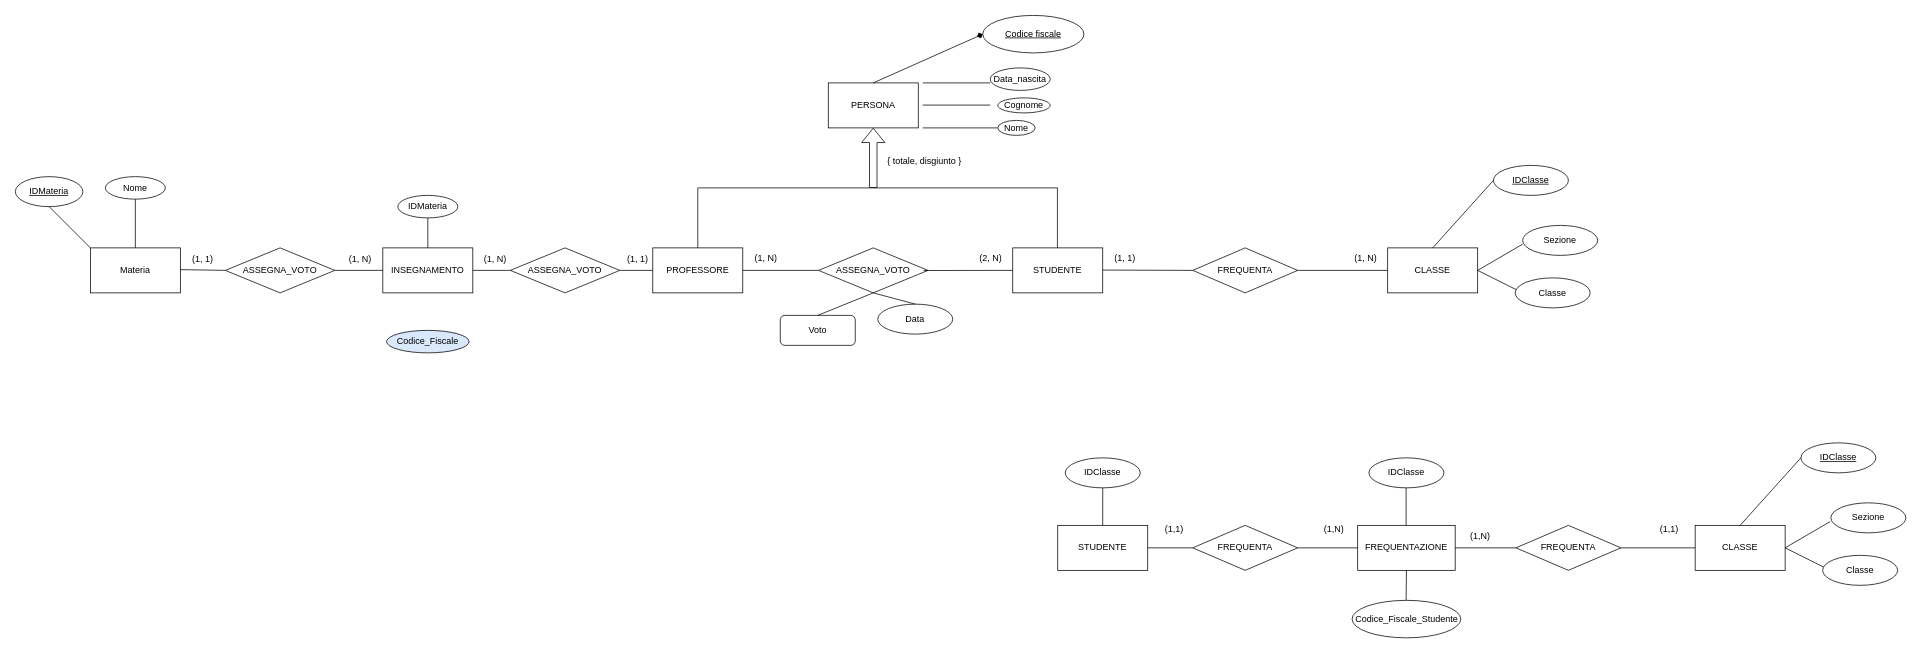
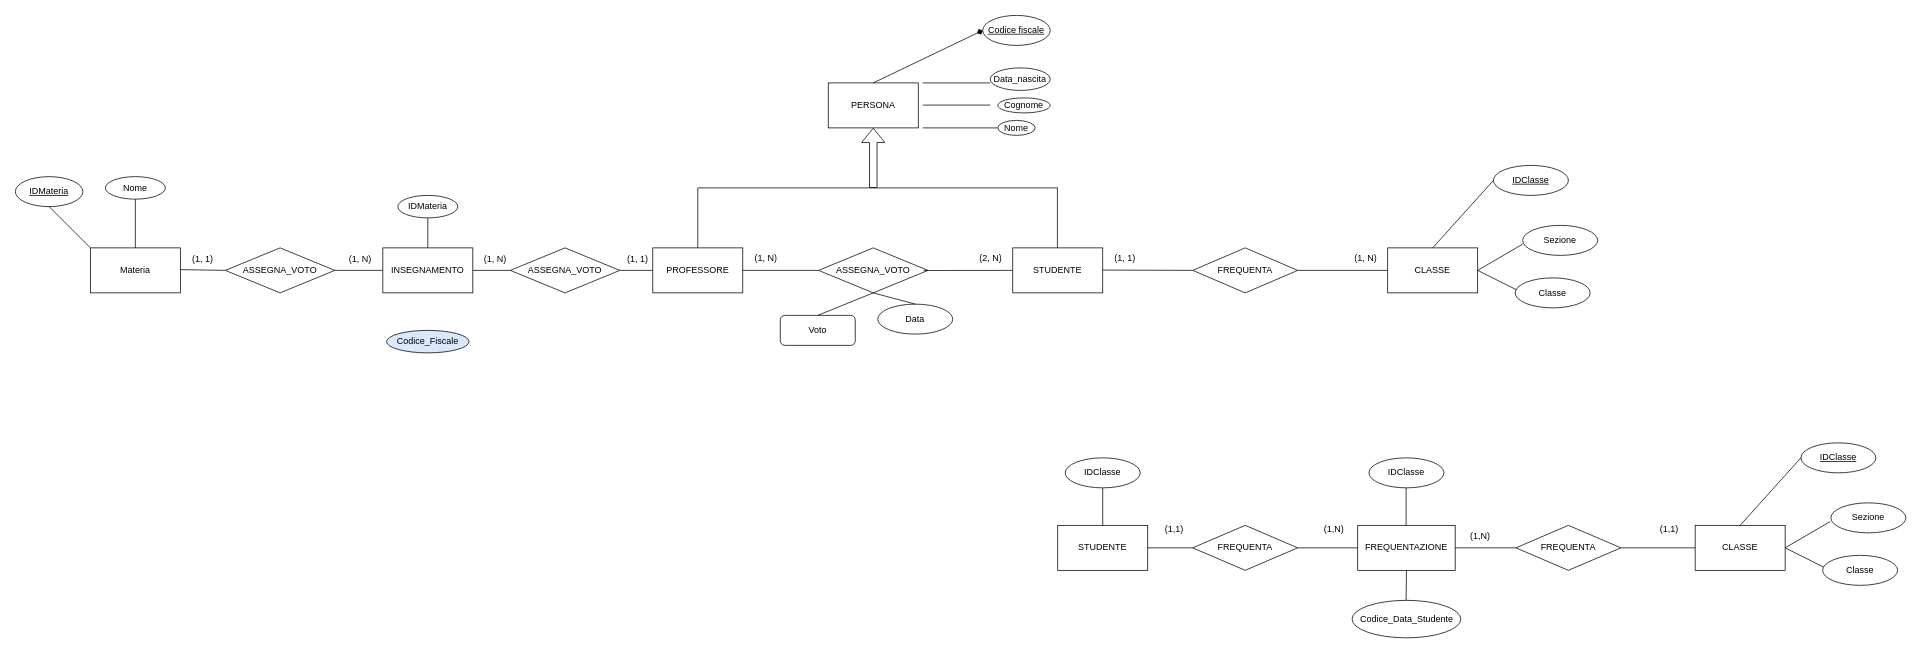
  <mxCell id="0" />
  <mxCell id="1" parent="0" />
  <mxCell id="2" value="PROFESSORE" style="rounded=0;whiteSpace=wrap;html=1;" parent="1" vertex="1"><mxGeometry x="870" y="330" width="120" height="60" as="geometry" /></mxCell>
  <mxCell id="3" value="CLASSE" style="rounded=0;whiteSpace=wrap;html=1;" parent="1" vertex="1"><mxGeometry x="1850" y="330" width="120" height="60" as="geometry" /></mxCell>
  <mxCell id="4" value="STUDENTE" style="rounded=0;whiteSpace=wrap;html=1;" parent="1" vertex="1"><mxGeometry x="1350" y="330" width="120" height="60" as="geometry" /></mxCell>
  <mxCell id="5" value="PERSONA" style="rounded=0;whiteSpace=wrap;html=1;" parent="1" vertex="1"><mxGeometry x="1104" y="110" width="120" height="60" as="geometry" /></mxCell>
  <mxCell id="6" value="" style="endArrow=none;html=1;rounded=0;exitX=0.5;exitY=0;exitDx=0;exitDy=0;" parent="1" source="2" edge="1"><mxGeometry width="50" height="50" relative="1" as="geometry"><mxPoint x="1240" y="380" as="sourcePoint" /><mxPoint x="930" as="targetPoint" y="250" /></mxGeometry></mxCell>
  <mxCell id="7" value="" style="endArrow=none;html=1;rounded=0;exitX=0.5;exitY=0;exitDx=0;exitDy=0;" parent="1" edge="1"><mxGeometry width="50" height="50" relative="1" as="geometry"><mxPoint x="1409.58" y="330" as="sourcePoint" /><mxPoint x="1409.58" as="targetPoint" y="250" /></mxGeometry></mxCell>
  <mxCell id="8" value="" style="endArrow=none;html=1;rounded=0;" parent="1" edge="1"><mxGeometry width="50" height="50" relative="1" as="geometry"><mxPoint x="930" as="sourcePoint" y="250" /><mxPoint x="1410" as="targetPoint" y="250" /></mxGeometry></mxCell>
  <mxCell id="9" value="" style="shape=flexArrow;endArrow=classic;html=1;rounded=0;entryX=0.5;entryY=1;entryDx=0;entryDy=0;" parent="1" target="5" edge="1"><mxGeometry width="50" height="50" relative="1" as="geometry"><mxPoint x="1164" as="sourcePoint" y="250" /><mxPoint x="1290" y="330" as="targetPoint" /></mxGeometry></mxCell>
  <mxCell id="10" value="" style="endArrow=none;html=1;rounded=0;" parent="1" edge="1"><mxGeometry width="50" height="50" relative="1" as="geometry"><mxPoint x="1230" y="110" as="sourcePoint" /><mxPoint x="1320" y="110" as="targetPoint" /></mxGeometry></mxCell>
  <mxCell id="11" value="" style="endArrow=none;html=1;rounded=0;" parent="1" edge="1"><mxGeometry width="50" height="50" relative="1" as="geometry"><mxPoint x="1230" y="139.58" as="sourcePoint" /><mxPoint x="1320" y="139.58" as="targetPoint" /></mxGeometry></mxCell>
  <mxCell id="12" value="" style="endArrow=none;html=1;rounded=0;" parent="1" target="13" edge="1"><mxGeometry width="50" height="50" relative="1" as="geometry"><mxPoint x="1230" y="170" as="sourcePoint" /><mxPoint x="1320" y="170" as="targetPoint" /></mxGeometry></mxCell>
  <mxCell id="13" value="Nome" style="ellipse;whiteSpace=wrap;html=1;" parent="1" vertex="1"><mxGeometry x="1330" y="160" width="50" height="20" as="geometry" /></mxCell>
  <mxCell id="14" value="Cognome" style="ellipse;whiteSpace=wrap;html=1;" parent="1" vertex="1"><mxGeometry x="1330" y="130" width="70" height="20" as="geometry" /></mxCell>
  <mxCell id="15" value="Data_nascita" style="ellipse;whiteSpace=wrap;html=1;" parent="1" vertex="1"><mxGeometry x="1320" y="90" width="80" height="30" as="geometry" /></mxCell>
  <mxCell id="16" value="" style="endArrow=none;html=1;rounded=0;entryX=0;entryY=0.5;entryDx=0;entryDy=0;exitX=1;exitY=0.5;exitDx=0;exitDy=0;" parent="1" target="2" edge="1" source="74"><mxGeometry width="50" height="50" relative="1" as="geometry"><mxPoint x="750" y="360" as="sourcePoint" /><mxPoint x="1060" y="370" as="targetPoint" /></mxGeometry></mxCell>
  <mxCell id="17" value="ASSEGNA_VOTO" style="shape=rhombus;perimeter=rhombusPerimeter;whiteSpace=wrap;html=1;align=center;" parent="1" vertex="1"><mxGeometry x="1091" y="330" width="146" height="60" as="geometry" /></mxCell>
  <mxCell id="18" value="" style="endArrow=none;html=1;rounded=0;exitX=1;exitY=0.5;exitDx=0;exitDy=0;entryX=0;entryY=0.5;entryDx=0;entryDy=0;" parent="1" source="2" target="17" edge="1"><mxGeometry relative="1" as="geometry"><mxPoint x="1060" y="420" as="sourcePoint" /><mxPoint x="1220" y="420" as="targetPoint" /></mxGeometry></mxCell>
  <mxCell id="19" value="" style="endArrow=none;html=1;rounded=0;exitX=0.961;exitY=0.503;exitDx=0;exitDy=0;entryX=0;entryY=0.5;entryDx=0;entryDy=0;exitPerimeter=0;" parent="1" source="17" target="4" edge="1"><mxGeometry relative="1" as="geometry"><mxPoint x="1120" y="380" as="sourcePoint" /><mxPoint x="1234" y="380" as="targetPoint" /></mxGeometry></mxCell>
  <mxCell id="20" value="Voto" style="whiteSpace=wrap;html=1;align=center;rounded=1;" parent="1" vertex="1"><mxGeometry x="1040" y="420" width="100" height="40" as="geometry" /></mxCell>
  <mxCell id="21" value="Data" style="ellipse;whiteSpace=wrap;html=1;align=center;" parent="1" vertex="1"><mxGeometry x="1170" y="405" width="100" height="40" as="geometry" /></mxCell>
  <mxCell id="22" value="" style="endArrow=none;html=1;rounded=0;exitX=0.5;exitY=0;exitDx=0;exitDy=0;entryX=0.5;entryY=1;entryDx=0;entryDy=0;" parent="1" source="20" target="17" edge="1"><mxGeometry relative="1" as="geometry"><mxPoint x="1120" y="400" as="sourcePoint" /><mxPoint x="1280" y="400" as="targetPoint" /></mxGeometry></mxCell>
  <mxCell id="23" value="" style="endArrow=none;html=1;rounded=0;exitX=0.5;exitY=0;exitDx=0;exitDy=0;entryX=0.5;entryY=1;entryDx=0;entryDy=0;" parent="1" source="21" target="17" edge="1"><mxGeometry relative="1" as="geometry"><mxPoint x="1170" y="440" as="sourcePoint" /><mxPoint x="1244" y="410" as="targetPoint" /></mxGeometry></mxCell>
  <mxCell id="24" value="FREQUENTA" style="shape=rhombus;perimeter=rhombusPerimeter;whiteSpace=wrap;html=1;align=center;" parent="1" vertex="1"><mxGeometry x="1590" y="330" width="140" height="60" as="geometry" /></mxCell>
  <mxCell id="25" value="" style="endArrow=none;html=1;rounded=0;" parent="1" edge="1"><mxGeometry relative="1" as="geometry"><mxPoint x="1470" y="359.58" as="sourcePoint" /><mxPoint x="1590" y="360" as="targetPoint" /></mxGeometry></mxCell>
  <mxCell id="26" value="" style="endArrow=none;html=1;rounded=0;exitX=1;exitY=0.5;exitDx=0;exitDy=0;entryX=0;entryY=0.5;entryDx=0;entryDy=0;" parent="1" source="24" target="3" edge="1"><mxGeometry relative="1" as="geometry"><mxPoint x="1590" y="410" as="sourcePoint" /><mxPoint x="1664" y="380" as="targetPoint" /></mxGeometry></mxCell>
  <mxCell id="27" value="" style="endArrow=none;html=1;rounded=0;exitX=1;exitY=0.5;exitDx=0;exitDy=0;entryX=0;entryY=0.5;entryDx=0;entryDy=0;" parent="1" source="3" edge="1"><mxGeometry relative="1" as="geometry"><mxPoint x="1900" y="370" as="sourcePoint" /><mxPoint x="2030" y="325" as="targetPoint" /></mxGeometry></mxCell>
  <mxCell id="28" value="" style="endArrow=none;html=1;rounded=0;exitX=1;exitY=0.5;exitDx=0;exitDy=0;entryX=0;entryY=0.5;entryDx=0;entryDy=0;" parent="1" source="3" edge="1"><mxGeometry relative="1" as="geometry"><mxPoint x="1970" y="410" as="sourcePoint" /><mxPoint x="2030" y="390" as="targetPoint" /></mxGeometry></mxCell>
- <mxCell id="29" value="Codice fiscale" style="ellipse;whiteSpace=wrap;html=1;align=center;fontStyle=4;" parent="1" vertex="1"><mxGeometry x="1310" y="20" width="135" height="50" as="geometry" /></mxCell>
+ <mxCell id="29" value="Codice fiscale" style="ellipse;whiteSpace=wrap;html=1;align=center;fontStyle=4;" parent="1" vertex="1"><mxGeometry x="1310" y="20" width="90" height="40" as="geometry" /></mxCell>
  <mxCell id="30" value="" style="endArrow=diamond;html=1;rounded=0;exitX=0.5;exitY=0;exitDx=0;exitDy=0;entryX=0;entryY=0.5;entryDx=0;entryDy=0;" parent="1" source="5" target="29" edge="1"><mxGeometry relative="1" as="geometry"><mxPoint x="1230" y="230" as="sourcePoint" /><mxPoint x="1390" y="230" as="targetPoint" /></mxGeometry></mxCell>
  <mxCell id="31" value="(1, N)" style="text;strokeColor=none;fillColor=none;spacingLeft=4;spacingRight=4;overflow=hidden;rotatable=0;points=[[0,0.5],[1,0.5]];portConstraint=eastwest;fontSize=12;whiteSpace=wrap;html=1;" parent="1" vertex="1"><mxGeometry x="1000" y="330" width="40" height="30" as="geometry" /></mxCell>
  <mxCell id="32" value="(2, N)" style="text;strokeColor=none;fillColor=none;spacingLeft=4;spacingRight=4;overflow=hidden;rotatable=0;points=[[0,0.5],[1,0.5]];portConstraint=eastwest;fontSize=12;whiteSpace=wrap;html=1;" parent="1" vertex="1"><mxGeometry x="1300" y="330" width="40" height="30" as="geometry" /></mxCell>
  <mxCell id="33" value="(1, 1)" style="text;strokeColor=none;fillColor=none;spacingLeft=4;spacingRight=4;overflow=hidden;rotatable=0;points=[[0,0.5],[1,0.5]];portConstraint=eastwest;fontSize=12;whiteSpace=wrap;html=1;" parent="1" vertex="1"><mxGeometry x="1480" y="330" width="40" height="30" as="geometry" /></mxCell>
  <mxCell id="34" value="(1, N)" style="text;strokeColor=none;fillColor=none;spacingLeft=4;spacingRight=4;overflow=hidden;rotatable=0;points=[[0,0.5],[1,0.5]];portConstraint=eastwest;fontSize=12;whiteSpace=wrap;html=1;" parent="1" vertex="1"><mxGeometry x="1800" y="330" width="40" height="30" as="geometry" /></mxCell>
- <mxCell id="35" value="{ totale, disgiunto }" style="text;strokeColor=none;fillColor=none;spacingLeft=4;spacingRight=4;overflow=hidden;rotatable=0;points=[[0,0.5],[1,0.5]];portConstraint=eastwest;fontSize=12;whiteSpace=wrap;html=1;" parent="1" vertex="1"><mxGeometry x="1177" y="200" width="123" height="30" as="geometry" /></mxCell>
  <mxCell id="36" value="Sezione" style="ellipse;whiteSpace=wrap;html=1;align=center;" parent="1" vertex="1"><mxGeometry x="2030" y="300" width="100" height="40" as="geometry" /></mxCell>
  <mxCell id="37" value="Classe" style="ellipse;whiteSpace=wrap;html=1;align=center;" parent="1" vertex="1"><mxGeometry x="2020" y="370" width="100" height="40" as="geometry" /></mxCell>
  <mxCell id="38" value="IDClasse" style="ellipse;whiteSpace=wrap;html=1;align=center;fontStyle=4;" parent="1" vertex="1"><mxGeometry x="1991" y="220" width="100" height="40" as="geometry" /></mxCell>
  <mxCell id="39" value="" style="endArrow=none;html=1;rounded=0;exitX=0.5;exitY=0;exitDx=0;exitDy=0;entryX=0;entryY=0.5;entryDx=0;entryDy=0;" parent="1" source="3" target="38" edge="1"><mxGeometry relative="1" as="geometry"><mxPoint x="1830" y="310" as="sourcePoint" /><mxPoint x="1990" y="310" as="targetPoint" /></mxGeometry></mxCell>
  <mxCell id="40" value="CLASSE" style="rounded=0;whiteSpace=wrap;html=1;" vertex="1" parent="1"><mxGeometry x="2260" y="700" width="120" height="60" as="geometry" /></mxCell>
  <mxCell id="41" value="STUDENTE" style="rounded=0;whiteSpace=wrap;html=1;" vertex="1" parent="1"><mxGeometry x="1410" y="700" width="120" height="60" as="geometry" /></mxCell>
  <mxCell id="42" value="" style="endArrow=none;html=1;rounded=0;exitX=1;exitY=0.5;exitDx=0;exitDy=0;entryX=0;entryY=0.5;entryDx=0;entryDy=0;" edge="1" parent="1" source="40"><mxGeometry relative="1" as="geometry"><mxPoint x="2310" y="740" as="sourcePoint" /><mxPoint x="2440" y="695" as="targetPoint" /></mxGeometry></mxCell>
  <mxCell id="43" value="" style="endArrow=none;html=1;rounded=0;exitX=1;exitY=0.5;exitDx=0;exitDy=0;entryX=0;entryY=0.5;entryDx=0;entryDy=0;" edge="1" parent="1" source="40"><mxGeometry relative="1" as="geometry"><mxPoint x="2380" y="780" as="sourcePoint" /><mxPoint x="2440" y="760" as="targetPoint" /></mxGeometry></mxCell>
  <mxCell id="44" value="Classe" style="ellipse;whiteSpace=wrap;html=1;align=center;" vertex="1" parent="1"><mxGeometry x="2430" y="740" width="100" height="40" as="geometry" /></mxCell>
  <mxCell id="45" value="IDClasse" style="ellipse;whiteSpace=wrap;html=1;align=center;fontStyle=4;" vertex="1" parent="1"><mxGeometry x="2401" y="590" width="100" height="40" as="geometry" /></mxCell>
  <mxCell id="46" value="" style="endArrow=none;html=1;rounded=0;exitX=0.5;exitY=0;exitDx=0;exitDy=0;entryX=0;entryY=0.5;entryDx=0;entryDy=0;" edge="1" parent="1" source="40" target="45"><mxGeometry relative="1" as="geometry"><mxPoint x="2240" y="680" as="sourcePoint" /><mxPoint x="2400" y="680" as="targetPoint" /></mxGeometry></mxCell>
  <mxCell id="47" value="Sezione" style="ellipse;whiteSpace=wrap;html=1;align=center;" vertex="1" parent="1"><mxGeometry x="2441" y="670" width="100" height="40" as="geometry" /></mxCell>
  <mxCell id="48" value="FREQUENTAZIONE" style="rounded=0;whiteSpace=wrap;html=1;" vertex="1" parent="1"><mxGeometry x="1810" y="700" width="130" height="60" as="geometry" /></mxCell>
  <mxCell id="49" value="" style="endArrow=none;html=1;rounded=0;exitX=0.5;exitY=0;exitDx=0;exitDy=0;entryX=0.5;entryY=1;entryDx=0;entryDy=0;" edge="1" parent="1" source="41"><mxGeometry width="50" height="50" relative="1" as="geometry"><mxPoint x="1740" y="700" as="sourcePoint" /><mxPoint x="1470" y="650" as="targetPoint" /></mxGeometry></mxCell>
  <mxCell id="50" value="IDClasse" style="ellipse;whiteSpace=wrap;html=1;align=center;" vertex="1" parent="1"><mxGeometry x="1420" y="610" width="100" height="40" as="geometry" /></mxCell>
  <mxCell id="51" value="FREQUENTA" style="shape=rhombus;perimeter=rhombusPerimeter;whiteSpace=wrap;html=1;align=center;" vertex="1" parent="1"><mxGeometry x="1590" y="700" width="140" height="60" as="geometry" /></mxCell>
  <mxCell id="52" value="FREQUENTA" style="shape=rhombus;perimeter=rhombusPerimeter;whiteSpace=wrap;html=1;align=center;" vertex="1" parent="1"><mxGeometry x="2021" y="700" width="140" height="60" as="geometry" /></mxCell>
  <mxCell id="53" value="" style="endArrow=none;html=1;rounded=0;exitX=1;exitY=0.5;exitDx=0;exitDy=0;entryX=0;entryY=0.5;entryDx=0;entryDy=0;" edge="1" parent="1" source="41" target="51"><mxGeometry width="50" height="50" relative="1" as="geometry"><mxPoint x="1940" y="750" as="sourcePoint" /><mxPoint x="1990" y="700" as="targetPoint" /></mxGeometry></mxCell>
  <mxCell id="54" value="" style="endArrow=none;html=1;rounded=0;exitX=1;exitY=0.5;exitDx=0;exitDy=0;entryX=0;entryY=0.5;entryDx=0;entryDy=0;" edge="1" parent="1" source="51" target="48"><mxGeometry width="50" height="50" relative="1" as="geometry"><mxPoint x="1720" y="780" as="sourcePoint" /><mxPoint x="1780" y="780" as="targetPoint" /></mxGeometry></mxCell>
  <mxCell id="55" value="" style="endArrow=none;html=1;rounded=0;exitX=1;exitY=0.5;exitDx=0;exitDy=0;entryX=0;entryY=0.5;entryDx=0;entryDy=0;" edge="1" parent="1" source="48" target="52"><mxGeometry width="50" height="50" relative="1" as="geometry"><mxPoint x="1830" y="800" as="sourcePoint" /><mxPoint x="1910" y="800" as="targetPoint" /></mxGeometry></mxCell>
  <mxCell id="56" value="" style="endArrow=none;html=1;rounded=0;exitX=1;exitY=0.5;exitDx=0;exitDy=0;entryX=0;entryY=0.5;entryDx=0;entryDy=0;" edge="1" parent="1" source="52" target="40"><mxGeometry width="50" height="50" relative="1" as="geometry"><mxPoint x="2100" y="780" as="sourcePoint" /><mxPoint x="2180" y="780" as="targetPoint" /></mxGeometry></mxCell>
- <mxCell id="57" value="Codice_Fiscale_Studente" style="ellipse;whiteSpace=wrap;html=1;align=center;" vertex="1" parent="1"><mxGeometry x="1802.5" y="800" width="145" height="50" as="geometry" /></mxCell>
+ <mxCell id="57" value="Codice_Data_Studente" style="ellipse;whiteSpace=wrap;html=1;align=center;" vertex="1" parent="1"><mxGeometry x="1802.5" y="800" width="145" height="50" as="geometry" /></mxCell>
  <mxCell id="58" value="IDClasse" style="ellipse;whiteSpace=wrap;html=1;align=center;" vertex="1" parent="1"><mxGeometry x="1825" y="610" width="100" height="40" as="geometry" /></mxCell>
  <mxCell id="59" value="" style="endArrow=none;html=1;rounded=0;exitX=0.5;exitY=0;exitDx=0;exitDy=0;entryX=0.5;entryY=1;entryDx=0;entryDy=0;" edge="1" parent="1"><mxGeometry width="50" height="50" relative="1" as="geometry"><mxPoint x="1874.57" y="700" as="sourcePoint" /><mxPoint x="1874.57" y="650" as="targetPoint" /></mxGeometry></mxCell>
  <mxCell id="60" value="" style="endArrow=none;html=1;rounded=0;exitX=0.5;exitY=0;exitDx=0;exitDy=0;" edge="1" parent="1"><mxGeometry width="50" height="50" relative="1" as="geometry"><mxPoint x="1874.57" y="800" as="sourcePoint" /><mxPoint x="1875" y="760" as="targetPoint" /></mxGeometry></mxCell>
  <mxCell id="61" value="(1,1)" style="text;html=1;align=center;verticalAlign=middle;resizable=0;points=[];autosize=1;strokeColor=none;fillColor=none;" vertex="1" parent="1"><mxGeometry x="1540" y="690" width="50" height="30" as="geometry" /></mxCell>
  <mxCell id="62" value="(1,N)" style="text;html=1;align=center;verticalAlign=middle;resizable=0;points=[];autosize=1;strokeColor=none;fillColor=none;" vertex="1" parent="1"><mxGeometry x="1752.5" y="690" width="50" height="30" as="geometry" /></mxCell>
  <mxCell id="63" value="(1,N)" style="text;html=1;align=center;verticalAlign=middle;resizable=0;points=[];autosize=1;strokeColor=none;fillColor=none;" vertex="1" parent="1"><mxGeometry x="1947.5" y="700" width="50" height="30" as="geometry" /></mxCell>
  <mxCell id="64" value="(1,1)" style="text;html=1;align=center;verticalAlign=middle;resizable=0;points=[];autosize=1;strokeColor=none;fillColor=none;" vertex="1" parent="1"><mxGeometry x="2200" y="690" width="50" height="30" as="geometry" /></mxCell>
  <mxCell id="65" value="Materia" style="rounded=0;whiteSpace=wrap;html=1;" vertex="1" parent="1"><mxGeometry x="120" y="330" width="120" height="60" as="geometry" /></mxCell>
  <mxCell id="66" value="Nome" style="ellipse;whiteSpace=wrap;html=1;" vertex="1" parent="1"><mxGeometry x="140" y="235" width="80" height="30" as="geometry" /></mxCell>
  <mxCell id="67" value="IDMateria" style="ellipse;whiteSpace=wrap;html=1;align=center;fontStyle=4;" vertex="1" parent="1"><mxGeometry x="20" y="235" width="90" height="40" as="geometry" /></mxCell>
  <mxCell id="68" value="" style="endArrow=none;html=1;rounded=0;exitX=0;exitY=0;exitDx=0;exitDy=0;entryX=0.5;entryY=1;entryDx=0;entryDy=0;" edge="1" parent="1" source="65" target="67"><mxGeometry width="50" height="50" relative="1" as="geometry"><mxPoint x="758" y="390" as="sourcePoint" /><mxPoint x="808" y="340" as="targetPoint" /></mxGeometry></mxCell>
  <mxCell id="69" value="" style="endArrow=none;html=1;rounded=0;exitX=0.5;exitY=0;exitDx=0;exitDy=0;entryX=0.5;entryY=1;entryDx=0;entryDy=0;" edge="1" parent="1" source="65" target="66"><mxGeometry width="50" height="50" relative="1" as="geometry"><mxPoint x="341" y="385" as="sourcePoint" /><mxPoint x="278" y="330" as="targetPoint" /></mxGeometry></mxCell>
  <mxCell id="70" value="" style="endArrow=none;html=1;rounded=0;exitX=1;exitY=0.5;exitDx=0;exitDy=0;entryX=0;entryY=0.5;entryDx=0;entryDy=0;" edge="1" parent="1" target="75"><mxGeometry width="50" height="50" relative="1" as="geometry"><mxPoint x="240" y="359" as="sourcePoint" /><mxPoint x="302" y="359" as="targetPoint" /></mxGeometry></mxCell>
  <mxCell id="71" value="(1, N)" style="text;html=1;align=center;verticalAlign=middle;whiteSpace=wrap;rounded=0;" vertex="1" parent="1"><mxGeometry x="450" y="330" width="60" height="30" as="geometry" /></mxCell>
  <mxCell id="72" value="(1, N)" style="text;html=1;align=center;verticalAlign=middle;whiteSpace=wrap;rounded=0;" vertex="1" parent="1"><mxGeometry x="630" y="330" width="60" height="30" as="geometry" /></mxCell>
  <mxCell id="73" value="INSEGNAMENTO" style="rounded=0;whiteSpace=wrap;html=1;" vertex="1" parent="1"><mxGeometry x="510" y="330" width="120" height="60" as="geometry" /></mxCell>
  <mxCell id="74" value="ASSEGNA_VOTO" style="shape=rhombus;perimeter=rhombusPerimeter;whiteSpace=wrap;html=1;align=center;" vertex="1" parent="1"><mxGeometry x="680" y="330" width="146" height="60" as="geometry" /></mxCell>
  <mxCell id="75" value="ASSEGNA_VOTO" style="shape=rhombus;perimeter=rhombusPerimeter;whiteSpace=wrap;html=1;align=center;" vertex="1" parent="1"><mxGeometry x="300" y="330" width="146" height="60" as="geometry" /></mxCell>
  <mxCell id="76" value="" style="endArrow=none;html=1;rounded=0;exitX=1;exitY=0.5;exitDx=0;exitDy=0;entryX=0;entryY=0.5;entryDx=0;entryDy=0;" edge="1" parent="1" source="75" target="73"><mxGeometry width="50" height="50" relative="1" as="geometry"><mxPoint x="270" y="370" as="sourcePoint" /><mxPoint x="330" y="371" as="targetPoint" /></mxGeometry></mxCell>
  <mxCell id="77" value="" style="endArrow=none;html=1;rounded=0;exitX=1;exitY=0.5;exitDx=0;exitDy=0;entryX=0;entryY=0.5;entryDx=0;entryDy=0;" edge="1" parent="1" source="73" target="74"><mxGeometry width="50" height="50" relative="1" as="geometry"><mxPoint x="540" y="420" as="sourcePoint" /><mxPoint x="604" y="420" as="targetPoint" /></mxGeometry></mxCell>
  <mxCell id="78" value="(1, 1)" style="text;html=1;align=center;verticalAlign=middle;whiteSpace=wrap;rounded=0;" vertex="1" parent="1"><mxGeometry x="240" y="330" width="60" height="30" as="geometry" /></mxCell>
  <mxCell id="79" value="(1, 1)" style="text;html=1;align=center;verticalAlign=middle;whiteSpace=wrap;rounded=0;" vertex="1" parent="1"><mxGeometry x="820" y="330" width="60" height="30" as="geometry" /></mxCell>
  <mxCell id="80" value="IDMateria" style="ellipse;whiteSpace=wrap;html=1;" vertex="1" parent="1"><mxGeometry x="530" y="260" width="80" height="30" as="geometry" /></mxCell>
  <mxCell id="81" value="Codice_Fiscale" style="ellipse;whiteSpace=wrap;html=1;fillColor=#dae8fc;" vertex="1" parent="1"><mxGeometry x="515" y="440" width="110" height="30" as="geometry" /></mxCell>
  <mxCell id="82" value="" style="endArrow=none;html=1;rounded=0;exitX=0.5;exitY=0;exitDx=0;exitDy=0;entryX=0.5;entryY=1;entryDx=0;entryDy=0;" edge="1" parent="1" source="73" target="80"><mxGeometry width="50" height="50" relative="1" as="geometry"><mxPoint x="190" y="375" as="sourcePoint" /><mxPoint x="190" y="310" as="targetPoint" /></mxGeometry></mxCell>
